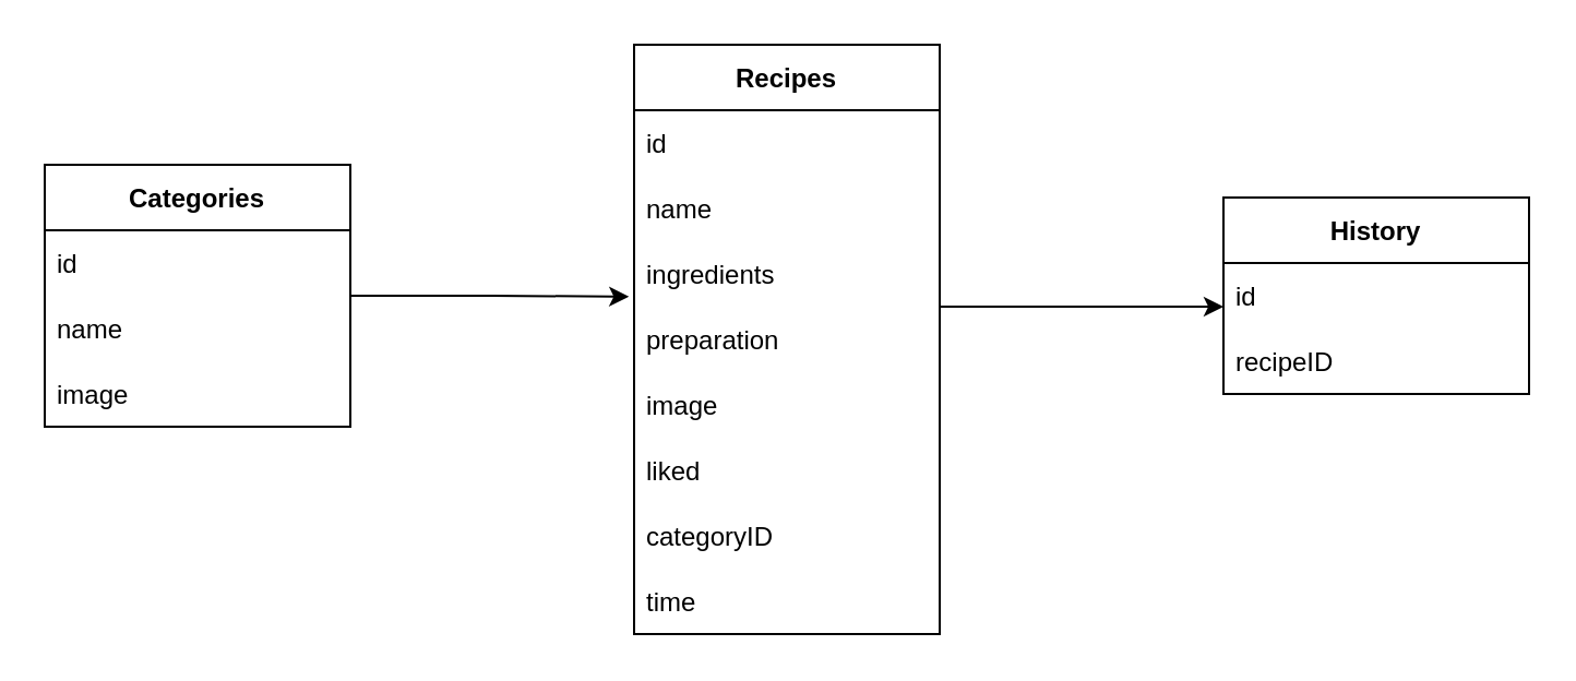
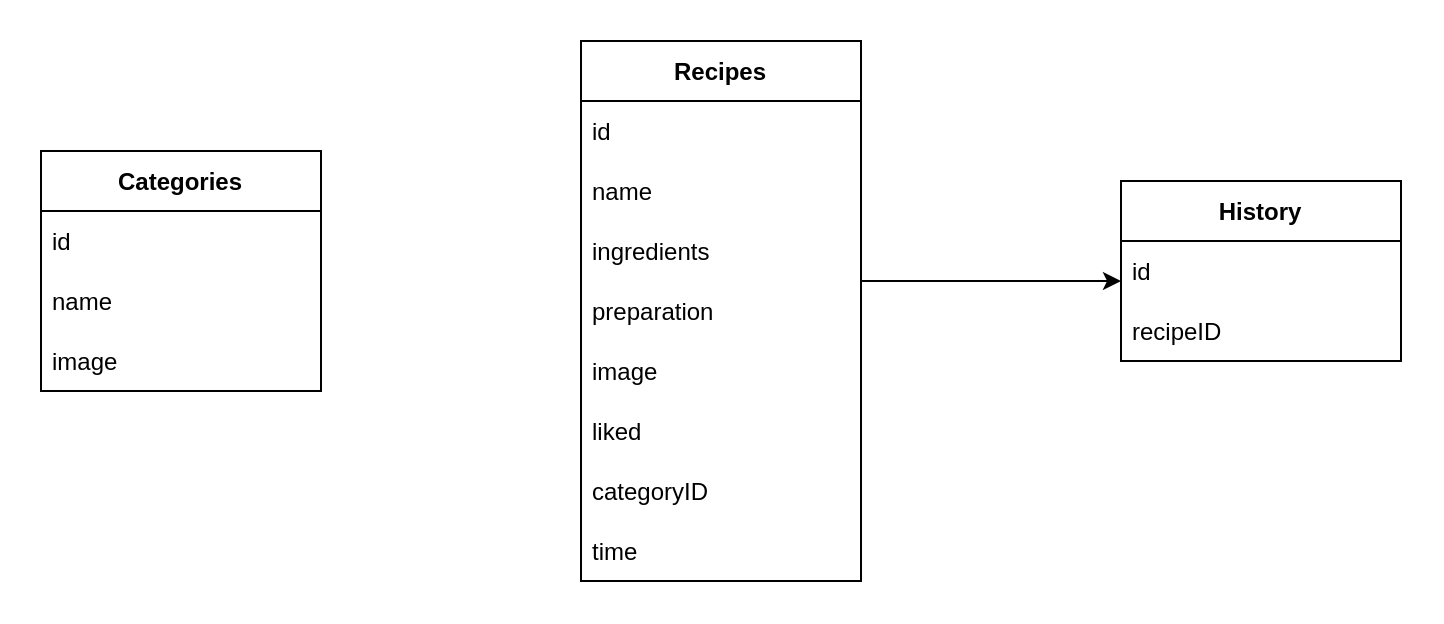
  <mxCell id="0" />
  <mxCell id="1" parent="0" />
- <mxCell id="2" style="edgeStyle=orthogonalEdgeStyle;rounded=0;orthogonalLoop=1;jettySize=auto;html=1;entryX=-0.017;entryY=0.847;entryDx=0;entryDy=0;entryPerimeter=0;fontColor=#000000;" edge="1" parent="1" source="3" target="10"><mxGeometry relative="1" as="geometry" /></mxCell>
  <mxCell id="3" value="Categories" style="swimlane;fontStyle=1;childLayout=stackLayout;horizontal=1;startSize=30;horizontalStack=0;resizeParent=1;resizeParentMax=0;resizeLast=0;collapsible=1;marginBottom=0;" vertex="1" parent="1"><mxGeometry x="20" y="75" width="140" height="120" as="geometry" /></mxCell>
  <mxCell id="4" value="id" style="text;strokeColor=none;fillColor=none;align=left;verticalAlign=middle;spacingLeft=4;spacingRight=4;overflow=hidden;points=[[0,0.5],[1,0.5]];portConstraint=eastwest;rotatable=0;" vertex="1" parent="3"><mxGeometry y="30" width="140" height="30" as="geometry" /></mxCell>
  <mxCell id="5" value="name" style="text;strokeColor=none;fillColor=none;align=left;verticalAlign=middle;spacingLeft=4;spacingRight=4;overflow=hidden;points=[[0,0.5],[1,0.5]];portConstraint=eastwest;rotatable=0;" vertex="1" parent="3"><mxGeometry y="60" width="140" height="30" as="geometry" /></mxCell>
  <mxCell id="6" value="image" style="text;strokeColor=none;fillColor=none;align=left;verticalAlign=middle;spacingLeft=4;spacingRight=4;overflow=hidden;points=[[0,0.5],[1,0.5]];portConstraint=eastwest;rotatable=0;" vertex="1" parent="3"><mxGeometry y="90" width="140" height="30" as="geometry" /></mxCell>
  <mxCell id="7" value="Recipes" style="swimlane;fontStyle=1;childLayout=stackLayout;horizontal=1;startSize=30;horizontalStack=0;resizeParent=1;resizeParentMax=0;resizeLast=0;collapsible=1;marginBottom=0;fontColor=#000000;" vertex="1" parent="1"><mxGeometry x="290" y="20" width="140" height="270" as="geometry"><mxRectangle x="520" y="220" width="80" height="30" as="alternateBounds" /></mxGeometry></mxCell>
  <mxCell id="8" value="id" style="text;strokeColor=none;fillColor=none;align=left;verticalAlign=middle;spacingLeft=4;spacingRight=4;overflow=hidden;points=[[0,0.5],[1,0.5]];portConstraint=eastwest;rotatable=0;" vertex="1" parent="7"><mxGeometry y="30" width="140" height="30" as="geometry" /></mxCell>
  <mxCell id="9" value="name" style="text;strokeColor=none;fillColor=none;align=left;verticalAlign=middle;spacingLeft=4;spacingRight=4;overflow=hidden;points=[[0,0.5],[1,0.5]];portConstraint=eastwest;rotatable=0;" vertex="1" parent="7"><mxGeometry y="60" width="140" height="30" as="geometry" /></mxCell>
  <mxCell id="10" value="ingredients" style="text;strokeColor=none;fillColor=none;align=left;verticalAlign=middle;spacingLeft=4;spacingRight=4;overflow=hidden;points=[[0,0.5],[1,0.5]];portConstraint=eastwest;rotatable=0;" vertex="1" parent="7"><mxGeometry y="90" width="140" height="30" as="geometry" /></mxCell>
  <mxCell id="11" value="preparation" style="text;strokeColor=none;fillColor=none;align=left;verticalAlign=middle;spacingLeft=4;spacingRight=4;overflow=hidden;points=[[0,0.5],[1,0.5]];portConstraint=eastwest;rotatable=0;" vertex="1" parent="7"><mxGeometry y="120" width="140" height="30" as="geometry" /></mxCell>
  <mxCell id="12" value="image" style="text;strokeColor=none;fillColor=none;align=left;verticalAlign=middle;spacingLeft=4;spacingRight=4;overflow=hidden;points=[[0,0.5],[1,0.5]];portConstraint=eastwest;rotatable=0;" vertex="1" parent="7"><mxGeometry y="150" width="140" height="30" as="geometry" /></mxCell>
  <mxCell id="13" value="liked" style="text;strokeColor=none;fillColor=none;align=left;verticalAlign=middle;spacingLeft=4;spacingRight=4;overflow=hidden;points=[[0,0.5],[1,0.5]];portConstraint=eastwest;rotatable=0;" vertex="1" parent="7"><mxGeometry y="180" width="140" height="30" as="geometry" /></mxCell>
  <mxCell id="14" value="categoryID" style="text;strokeColor=none;fillColor=none;align=left;verticalAlign=middle;spacingLeft=4;spacingRight=4;overflow=hidden;points=[[0,0.5],[1,0.5]];portConstraint=eastwest;rotatable=0;" vertex="1" parent="7"><mxGeometry y="210" width="140" height="30" as="geometry" /></mxCell>
  <mxCell id="15" value="time" style="text;strokeColor=none;fillColor=none;align=left;verticalAlign=middle;spacingLeft=4;spacingRight=4;overflow=hidden;points=[[0,0.5],[1,0.5]];portConstraint=eastwest;rotatable=0;" vertex="1" parent="7"><mxGeometry y="240" width="140" height="30" as="geometry" /></mxCell>
  <mxCell id="16" value="History" style="swimlane;fontStyle=1;childLayout=stackLayout;horizontal=1;startSize=30;horizontalStack=0;resizeParent=1;resizeParentMax=0;resizeLast=0;collapsible=1;marginBottom=0;" vertex="1" parent="1"><mxGeometry x="560" y="90" width="140" height="90" as="geometry" /></mxCell>
  <mxCell id="17" value="id" style="text;strokeColor=none;fillColor=none;align=left;verticalAlign=middle;spacingLeft=4;spacingRight=4;overflow=hidden;points=[[0,0.5],[1,0.5]];portConstraint=eastwest;rotatable=0;" vertex="1" parent="16"><mxGeometry y="30" width="140" height="30" as="geometry" /></mxCell>
  <mxCell id="18" value="recipeID" style="text;strokeColor=none;fillColor=none;align=left;verticalAlign=middle;spacingLeft=4;spacingRight=4;overflow=hidden;points=[[0,0.5],[1,0.5]];portConstraint=eastwest;rotatable=0;" vertex="1" parent="16"><mxGeometry y="60" width="140" height="30" as="geometry" /></mxCell>
  <mxCell id="19" style="edgeStyle=orthogonalEdgeStyle;rounded=0;orthogonalLoop=1;jettySize=auto;html=1;fontColor=#000000;" edge="1" parent="1" source="11"><mxGeometry relative="1" as="geometry"><mxPoint x="560" y="140" as="targetPoint" /><Array as="points"><mxPoint x="556" y="140" /></Array></mxGeometry></mxCell>
